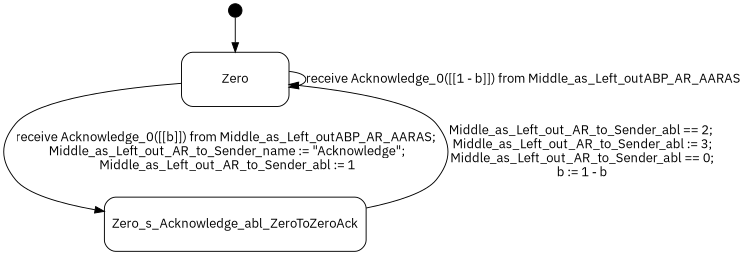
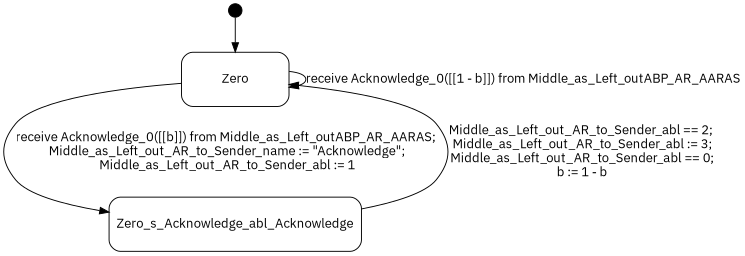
  digraph {
    compound=true
    rank=LR
    fontname="IBM Plex Sans"
    node [shape=Mrecord fontname="IBM Plex Sans"]
    edge [fontname="IBM Plex Sans"]
    Zero_extra [height=0.2 shape=point]
    Zero [height=0.8 width=1.6]
-   Zero_s_Acknowledge_abl_ZeroToZeroAck [height=0.8 width=1.6]
+   Zero_s_Acknowledge_abl_ZeroToZeroAck [height=0.8 width=1.6 label=Zero_s_Acknowledge_abl_Acknowledge]
    Zero_extra -> Zero
    Zero -> Zero [label="receive Acknowledge_0([[1 - b]]) from Middle_as_Left_outABP_AR_AARAS"]
    Zero -> Zero_s_Acknowledge_abl_ZeroToZeroAck [label="receive Acknowledge_0([[b]]) from Middle_as_Left_outABP_AR_AARAS;\n Middle_as_Left_out_AR_to_Sender_name := \"Acknowledge\";\n Middle_as_Left_out_AR_to_Sender_abl := 1"]
    Zero_s_Acknowledge_abl_ZeroToZeroAck -> Zero [label="Middle_as_Left_out_AR_to_Sender_abl == 2;\n Middle_as_Left_out_AR_to_Sender_abl := 3;\n Middle_as_Left_out_AR_to_Sender_abl == 0;\n b := 1 - b"]
  }
